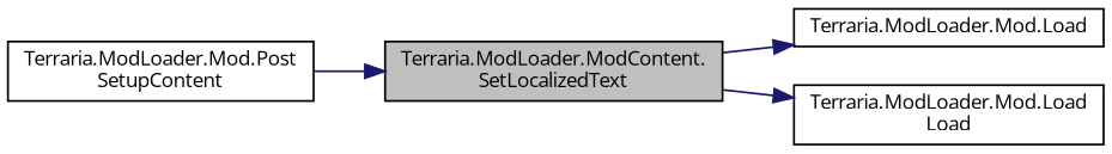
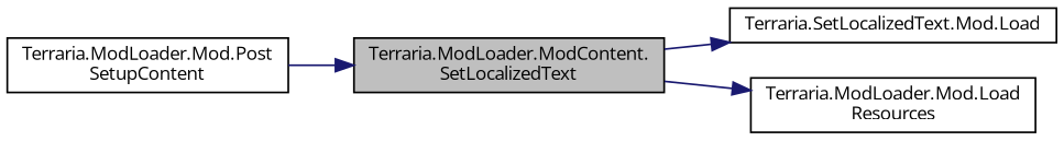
  digraph {
    fontname="Open Sans"
    rankdir=LR
    node [color=black fillcolor=white fontname="Open Sans" fontsize=10 shape=record style=filled]
    edge [color=midnightblue fontname="Open Sans" fontsize=10 labelfontname=Helvetica labelfontsize=10 style=solid]
    n1 [fillcolor=grey75 fontcolor=black height=0.2 label="Terraria.ModLoader.ModContent.\lSetLocalizedText" width=0.4]
-   n2 [height=0.2 label="Terraria.ModLoader.Mod.Load" width=0.4]
-   n3 [height=0.2 label="Terraria.ModLoader.Mod.Load\lLoad" width=0.4]
+   n2 [height=0.2 label="Terraria.SetLocalizedText.Mod.Load" width=0.4]
+   n3 [height=0.2 label="Terraria.ModLoader.Mod.Load\lResources" width=0.4]
    n4 [height=0.2 label="Terraria.ModLoader.Mod.Post\lSetupContent" width=0.4]
    n1 -> n2
    n1 -> n3
    n4 -> n1
  }
